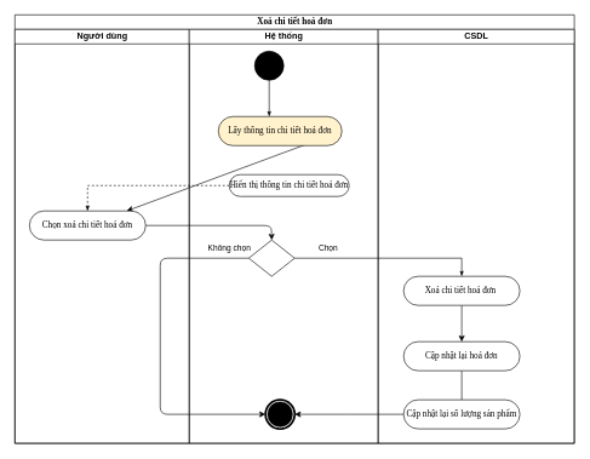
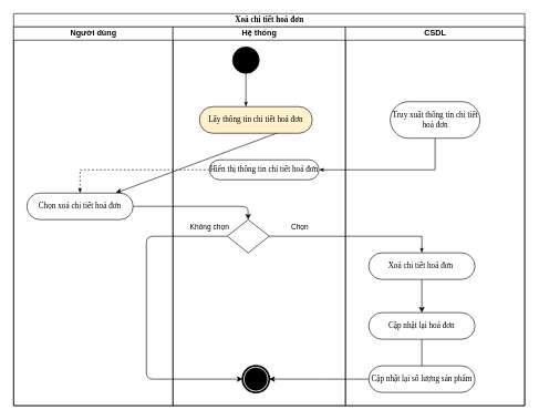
  <mxCell id="0" />
  <mxCell id="1" parent="0" />
  <mxCell id="2" value="Xoá chi tiết hoá đơn" style="swimlane;html=1;childLayout=stackLayout;startSize=20;rounded=0;shadow=0;comic=0;labelBackgroundColor=none;strokeWidth=1;fontFamily=Verdana;fontSize=12;align=center;" vertex="1" parent="1"><mxGeometry x="20" y="20" width="770" height="590" as="geometry" /></mxCell>
  <mxCell id="3" value="" style="endArrow=classic;html=1;exitX=1;exitY=0.5;exitDx=0;exitDy=0;" edge="1" parent="2" source="10" target="5"><mxGeometry width="50" height="50" relative="1" as="geometry"><mxPoint x="250" y="250" as="sourcePoint" /><mxPoint x="300" y="200" as="targetPoint" /></mxGeometry></mxCell>
  <mxCell id="4" value="Người dùng" style="swimlane;html=1;startSize=20;" vertex="1" parent="2"><mxGeometry y="20" width="240" height="570" as="geometry" /></mxCell>
  <mxCell id="5" value="Chọn xoá chi tiết hoá đơn" style="rounded=1;whiteSpace=wrap;html=1;shadow=0;comic=0;labelBackgroundColor=none;strokeWidth=1;fontFamily=Verdana;fontSize=12;align=center;arcSize=50;" vertex="1" parent="4"><mxGeometry x="20" y="250" width="160" height="40" as="geometry" /></mxCell>
  <mxCell id="6" value="Hệ thống" style="swimlane;html=1;startSize=20;" vertex="1" parent="2"><mxGeometry x="240" y="20" width="260.0" height="570" as="geometry" /></mxCell>
  <mxCell id="7" value="" style="endArrow=classic;html=1;exitX=0;exitY=0.5;exitDx=0;exitDy=0;entryX=0;entryY=0.5;entryDx=0;entryDy=0;" edge="1" parent="6" source="9" target="13"><mxGeometry width="50" height="50" relative="1" as="geometry"><mxPoint x="120" y="630" as="sourcePoint" /><mxPoint x="170" y="580" as="targetPoint" /><Array as="points"><mxPoint x="-40" y="315" /><mxPoint x="-40" y="530" /></Array></mxGeometry></mxCell>
  <mxCell id="8" value="Không chọn" style="edgeLabel;html=1;align=center;verticalAlign=middle;resizable=0;points=[];" vertex="1" connectable="0" parent="7"><mxGeometry x="-0.849" y="-3" relative="1" as="geometry"><mxPoint x="8.12" y="-12" as="offset" /></mxGeometry></mxCell>
  <mxCell id="9" value="" style="rhombus;whiteSpace=wrap;html=1;" vertex="1" parent="6"><mxGeometry x="81.88" y="290" width="63.12" height="50" as="geometry" /></mxCell>
  <mxCell id="10" value="&lt;font style=&quot;font-size: 12px&quot;&gt;Lấy thông tin chi tiết hoá đơn&lt;/font&gt;" style="rounded=1;whiteSpace=wrap;html=1;shadow=0;comic=0;labelBackgroundColor=none;strokeWidth=1;fontFamily=Verdana;fontSize=12;align=center;arcSize=50;fillColor=#fff2cc;" vertex="1" parent="6"><mxGeometry x="40" y="120" width="170" height="40" as="geometry" /></mxCell>
  <mxCell id="11" value="" style="ellipse;whiteSpace=wrap;html=1;rounded=0;shadow=0;comic=0;labelBackgroundColor=none;strokeWidth=1;fillColor=#000000;fontFamily=Verdana;fontSize=12;align=center;" vertex="1" parent="6"><mxGeometry x="90" y="30" width="40" height="40" as="geometry" /></mxCell>
  <mxCell id="12" style="edgeStyle=orthogonalEdgeStyle;rounded=0;html=1;labelBackgroundColor=none;startArrow=none;startFill=0;startSize=5;endArrow=classicThin;endFill=1;endSize=5;jettySize=auto;orthogonalLoop=1;strokeWidth=1;fontFamily=Verdana;fontSize=12" edge="1" parent="6" source="11" target="10"><mxGeometry relative="1" as="geometry"><Array as="points"><mxPoint x="110" y="125" /><mxPoint x="110" y="125" /></Array></mxGeometry></mxCell>
  <mxCell id="13" value="" style="shape=mxgraph.bpmn.shape;html=1;verticalLabelPosition=bottom;labelBackgroundColor=#ffffff;verticalAlign=top;perimeter=ellipsePerimeter;outline=end;symbol=terminate;rounded=0;shadow=0;comic=0;strokeWidth=1;fontFamily=Verdana;fontSize=12;align=center;" vertex="1" parent="6"><mxGeometry x="105" y="510" width="40" height="40" as="geometry" /></mxCell>
  <mxCell id="14" value="&lt;font style=&quot;font-size: 12px&quot;&gt;Hiển thị thông tin chi tiết hoá đơn&lt;/font&gt;" style="rounded=1;whiteSpace=wrap;html=1;shadow=0;comic=0;labelBackgroundColor=none;strokeWidth=1;fontFamily=Verdana;fontSize=12;align=center;arcSize=50;" vertex="1" parent="6"><mxGeometry x="55" y="200" width="165" height="30" as="geometry" /></mxCell>
  <mxCell id="15" style="rounded=0;html=1;labelBackgroundColor=none;startArrow=none;startFill=0;startSize=5;endArrow=classicThin;endFill=1;endSize=5;jettySize=auto;orthogonalLoop=1;strokeWidth=1;fontFamily=Verdana;fontSize=12;exitX=0;exitY=0.5;exitDx=0;exitDy=0;dashed=1;" edge="1" parent="2" source="14" target="5"><mxGeometry relative="1" as="geometry"><mxPoint x="295" y="260" as="sourcePoint" /><mxPoint x="102.575" y="279.06" as="targetPoint" /><Array as="points"><mxPoint x="138" y="235" /><mxPoint x="100" y="235" /></Array></mxGeometry></mxCell>
+ <mxCell id="16" style="rounded=0;html=1;labelBackgroundColor=none;startArrow=none;startFill=0;startSize=5;endArrow=classicThin;endFill=1;endSize=5;jettySize=auto;orthogonalLoop=1;strokeWidth=1;fontFamily=Verdana;fontSize=12;exitX=0.5;exitY=1;exitDx=0;exitDy=0;entryX=1;entryY=0.5;entryDx=0;entryDy=0;" edge="1" parent="2" source="27" target="14"><mxGeometry relative="1" as="geometry"><mxPoint x="583.75" y="268" as="sourcePoint" /><mxPoint x="561.25" y="298" as="targetPoint" /><Array as="points"><mxPoint x="635" y="235" /></Array></mxGeometry></mxCell>
  <mxCell id="17" value="" style="edgeStyle=orthogonalEdgeStyle;rounded=0;orthogonalLoop=1;jettySize=auto;html=1;entryX=1;entryY=0.5;entryDx=0;entryDy=0;exitX=0;exitY=0.5;exitDx=0;exitDy=0;" edge="1" parent="2" source="26" target="13"><mxGeometry relative="1" as="geometry"><mxPoint x="610" y="490" as="sourcePoint" /><mxPoint x="690" y="910" as="targetPoint" /><Array as="points"><mxPoint x="460" y="550" /><mxPoint x="460" y="550" /></Array></mxGeometry></mxCell>
  <mxCell id="18" value="" style="endArrow=classic;html=1;exitX=1;exitY=0.5;exitDx=0;exitDy=0;entryX=0.5;entryY=0;entryDx=0;entryDy=0;" edge="1" parent="2" source="5" target="9"><mxGeometry width="50" height="50" relative="1" as="geometry"><mxPoint x="360" y="450" as="sourcePoint" /><mxPoint x="360" y="290" as="targetPoint" /><Array as="points"><mxPoint x="353" y="290" /></Array></mxGeometry></mxCell>
  <mxCell id="19" value="Chọn" style="edgeLabel;html=1;align=center;verticalAlign=middle;resizable=0;points=[];" vertex="1" connectable="0" parent="18"><mxGeometry x="-0.406" y="-1" relative="1" as="geometry"><mxPoint x="193" y="29" as="offset" /></mxGeometry></mxCell>
  <mxCell id="20" style="rounded=0;html=1;labelBackgroundColor=none;startArrow=none;startFill=0;startSize=5;endArrow=classicThin;endFill=1;endSize=5;jettySize=auto;orthogonalLoop=1;strokeWidth=1;fontFamily=Verdana;fontSize=12;entryX=0.5;entryY=0;entryDx=0;entryDy=0;exitX=1;exitY=0.5;exitDx=0;exitDy=0;" edge="1" parent="2" source="9" target="24"><mxGeometry relative="1" as="geometry"><mxPoint x="615" y="300" as="sourcePoint" /><mxPoint x="541" y="709.5" as="targetPoint" /><Array as="points"><mxPoint x="615" y="335" /></Array></mxGeometry></mxCell>
  <mxCell id="21" value="CSDL" style="swimlane;html=1;startSize=20;" vertex="1" parent="2"><mxGeometry x="500.0" y="20" width="270" height="570" as="geometry" /></mxCell>
  <mxCell id="22" value="" style="endArrow=none;html=1;entryX=0.5;entryY=0;entryDx=0;entryDy=0;exitX=0.5;exitY=1;exitDx=0;exitDy=0;" edge="1" parent="21" source="25" target="26"><mxGeometry width="50" height="50" relative="1" as="geometry"><mxPoint x="67.5" y="500" as="sourcePoint" /><mxPoint x="117.5" y="450" as="targetPoint" /></mxGeometry></mxCell>
  <mxCell id="23" value="" style="endArrow=classic;html=1;entryX=0.5;entryY=0;entryDx=0;entryDy=0;exitX=0.5;exitY=1;exitDx=0;exitDy=0;" edge="1" parent="21" source="24" target="25"><mxGeometry width="50" height="50" relative="1" as="geometry"><mxPoint y="450" as="sourcePoint" /><mxPoint x="50" y="400" as="targetPoint" /></mxGeometry></mxCell>
  <mxCell id="24" value="Xoá chi tiết hoá đơn&amp;nbsp;" style="rounded=1;whiteSpace=wrap;html=1;shadow=0;comic=0;labelBackgroundColor=none;strokeWidth=1;fontFamily=Verdana;fontSize=12;align=center;arcSize=50;" vertex="1" parent="21"><mxGeometry x="35" y="340" width="160" height="40" as="geometry" /></mxCell>
  <mxCell id="25" value="Cập nhật lại hoá đơn" style="rounded=1;whiteSpace=wrap;html=1;shadow=0;comic=0;labelBackgroundColor=none;strokeWidth=1;fontFamily=Verdana;fontSize=12;align=center;arcSize=50;" vertex="1" parent="21"><mxGeometry x="35" y="430" width="160" height="40" as="geometry" /></mxCell>
  <mxCell id="26" value="Cập nhật lại số lượng sản phẩm" style="rounded=1;whiteSpace=wrap;html=1;shadow=0;comic=0;labelBackgroundColor=none;strokeWidth=1;fontFamily=Verdana;fontSize=12;align=center;arcSize=50;" vertex="1" parent="21"><mxGeometry x="35" y="510" width="160" height="40" as="geometry" /></mxCell>
+ <mxCell id="27" value="&lt;font style=&quot;font-size: 12px&quot;&gt;Truy xuất thông tin chi tiết hoá đơn&lt;/font&gt;" style="rounded=1;whiteSpace=wrap;html=1;shadow=0;comic=0;labelBackgroundColor=none;strokeWidth=1;fontFamily=Verdana;fontSize=12;align=center;arcSize=50;" vertex="1" parent="21"><mxGeometry x="67.5" y="112.5" width="135" height="55" as="geometry" /></mxCell>
